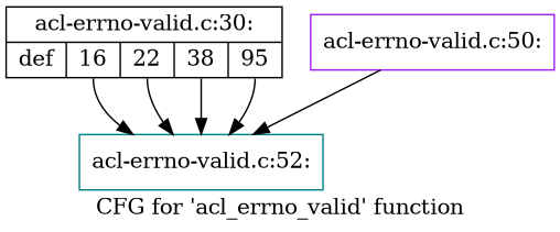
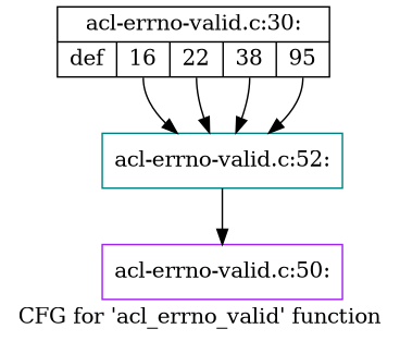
  digraph {
    label="CFG for 'acl_errno_valid' function"
    node [shape=record]
    n1 [color=black label="{acl-errno-valid.c:30:|{<s0>def|<s1>16|<s2>22|<s3>38|<s4>95}}"]
    n2 [color=teal label="{acl-errno-valid.c:52:}"]
    n3 [color=purple label="{acl-errno-valid.c:50:}"]
    n1 -> n2 [tailport=s1]
    n1 -> n2 [tailport=s2]
    n1 -> n2 [tailport=s3]
    n1 -> n2 [tailport=s4]
-   n3 -> n2
+   n2 -> n3
  }
